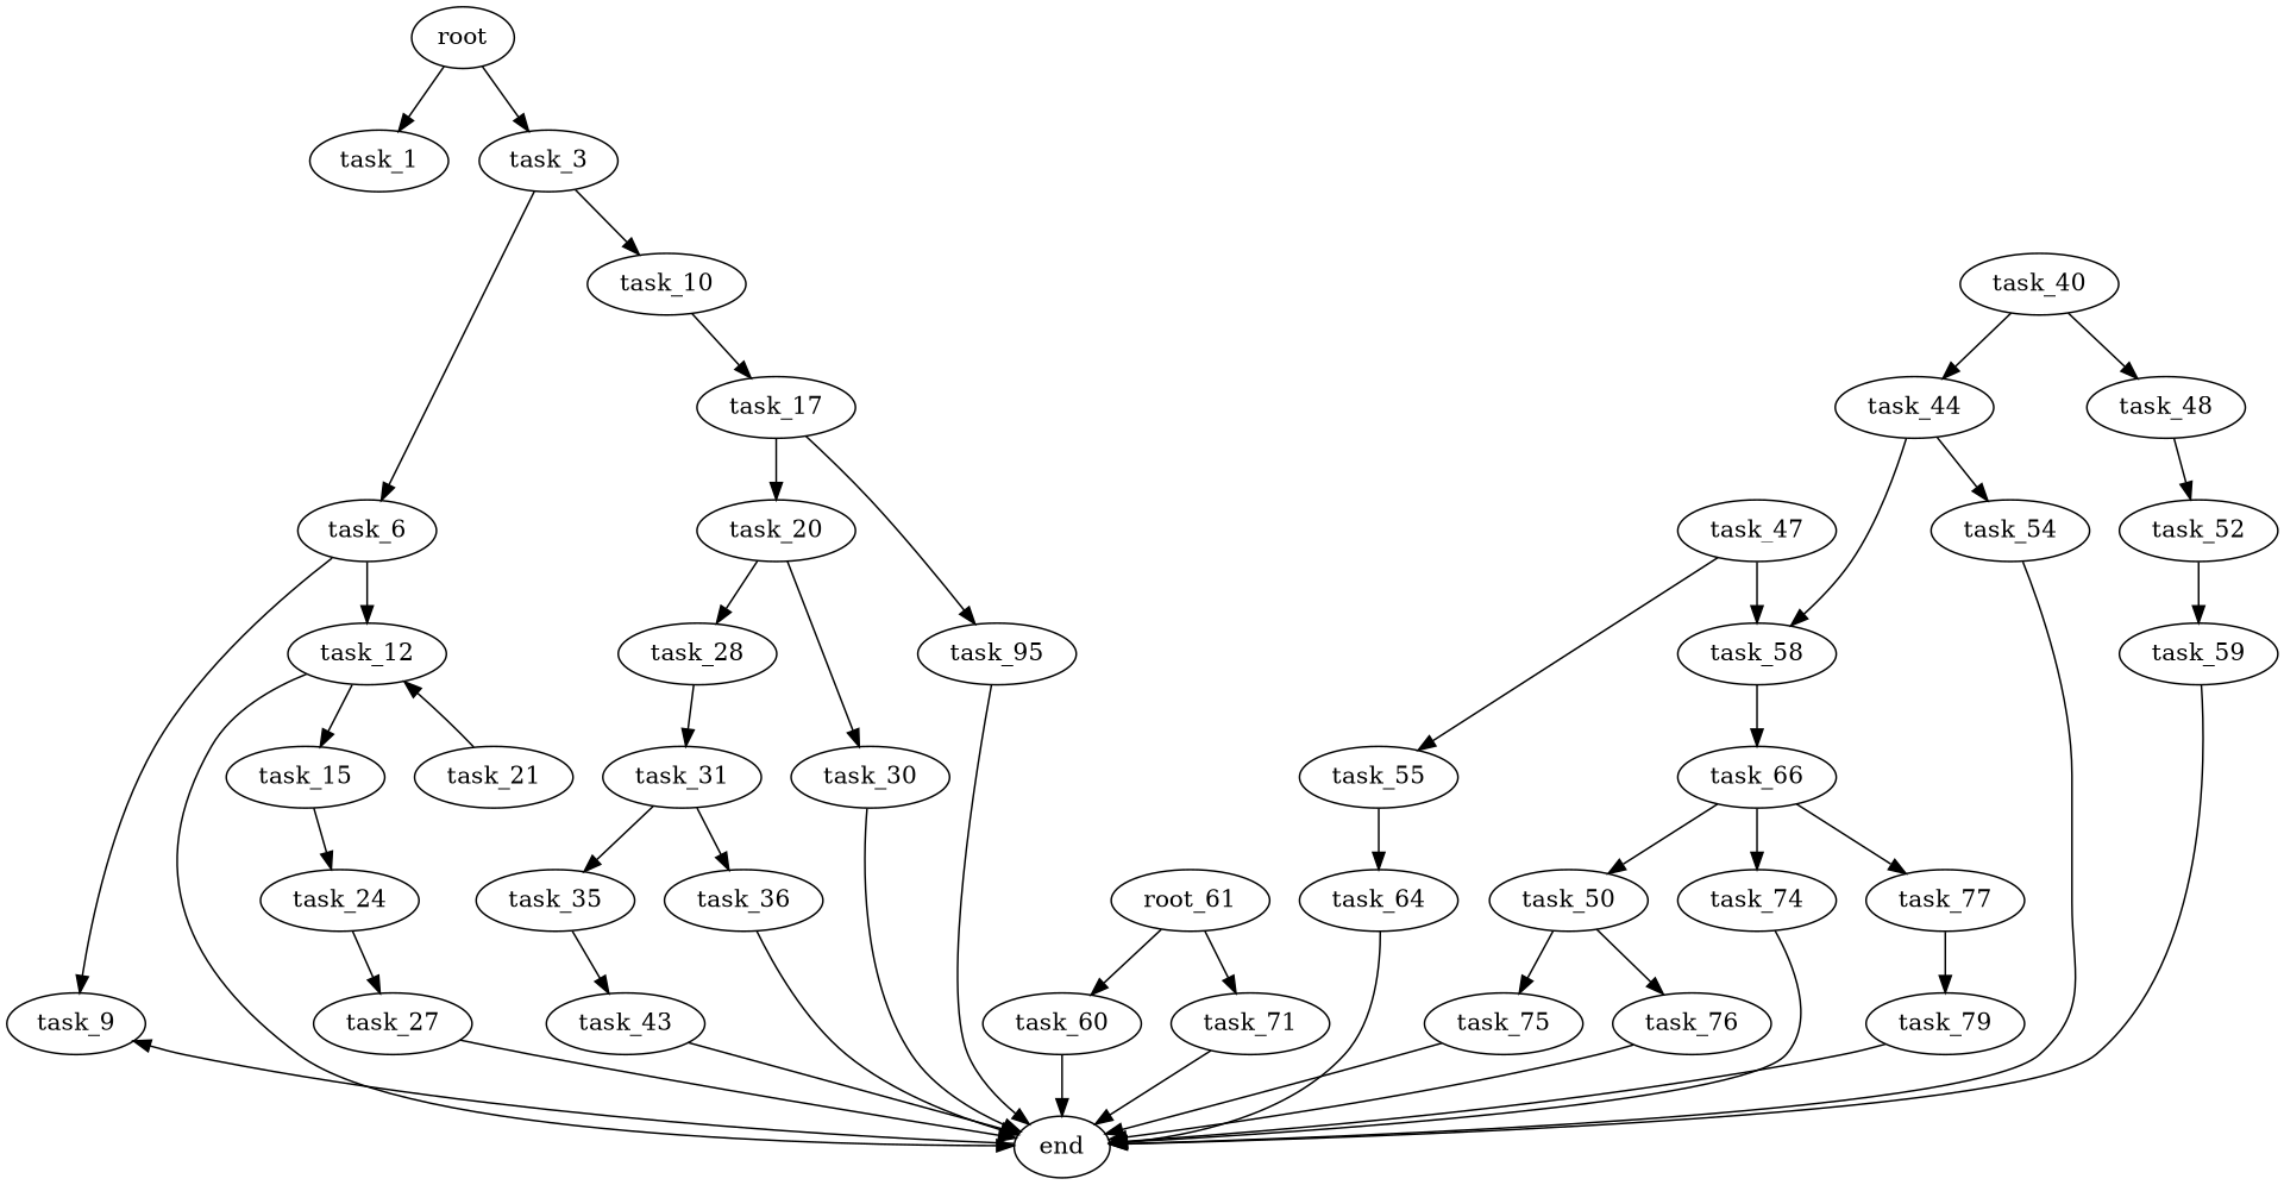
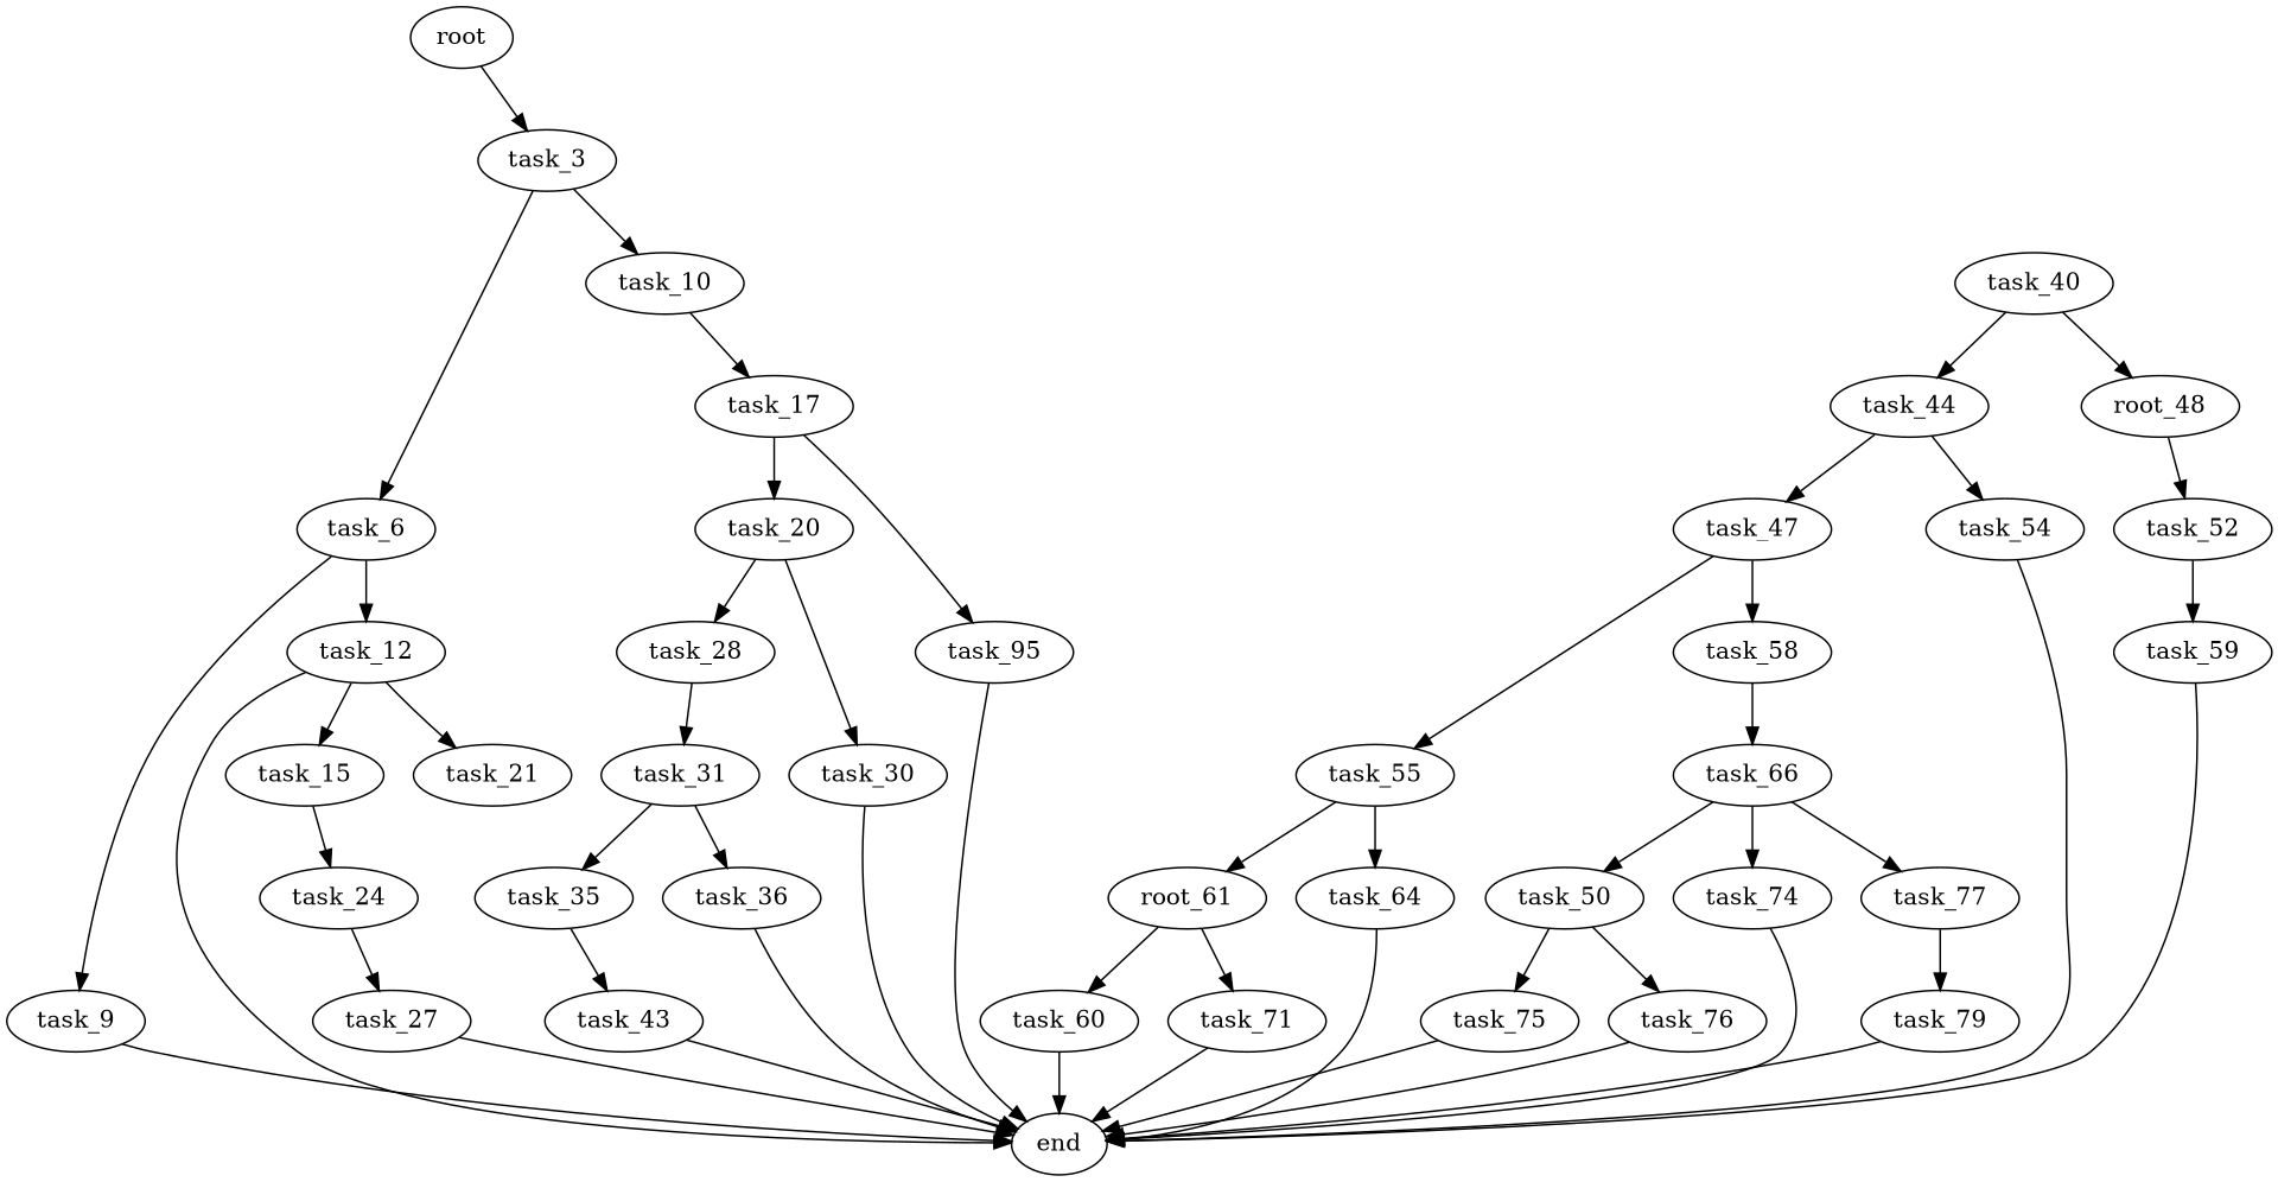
  digraph {
    root
-   task_1
    task_3
    task_6
    task_10
    task_9
    task_12
    task_17
    end
    task_15
    task_21
    task_20
    n13 [label=task_95]
    task_24
    task_27
    task_28
    task_30
    task_31
    task_35
    task_36
    task_43
    task_40
    task_44
-   task_48
+   task_48 [label=root_48]
    task_47
    task_54
    task_52
    task_55
    task_58
    n30 [label=root_61]
    task_64
    task_66
    task_59
    n34 [label=task_60]
    task_71
    n36 [label=task_50]
    task_74
    task_77
    task_75
    task_76
    task_79
-   root -> task_1
    root -> task_3
    task_3 -> task_6
    task_3 -> task_10
    task_6 -> task_9
    task_6 -> task_12
    task_10 -> task_17
-   end -> task_9
+   task_9 -> end
    task_12 -> end
    task_12 -> task_15
-   task_21 -> task_12
+   task_12 -> task_21
    task_17 -> task_20
    task_17 -> n13
    task_15 -> task_24
    task_20 -> task_28
    task_20 -> task_30
    n13 -> end
    task_24 -> task_27
    task_27 -> end
    task_28 -> task_31
    task_30 -> end
    task_31 -> task_35
    task_31 -> task_36
    task_35 -> task_43
    task_36 -> end
    task_43 -> end
    task_40 -> task_44
    task_40 -> task_48
-   task_44 -> task_58
+   task_44 -> task_47
    task_44 -> task_54
    task_48 -> task_52
    task_47 -> task_55
    task_47 -> task_58
    task_54 -> end
    task_52 -> task_59
+   task_55 -> n30
    task_55 -> task_64
    task_58 -> task_66
    n30 -> n34
    n30 -> task_71
    task_64 -> end
    task_66 -> n36
    task_66 -> task_74
    task_66 -> task_77
    task_59 -> end
    n34 -> end
    task_71 -> end
    n36 -> task_75
    n36 -> task_76
    task_74 -> end
    task_77 -> task_79
    task_75 -> end
    task_76 -> end
    task_79 -> end
  }
